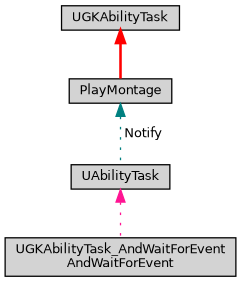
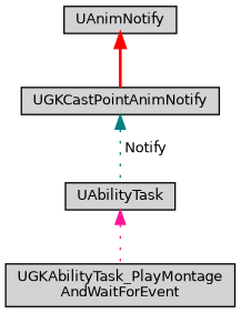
  digraph {
    node [color=black fillcolor=lightgrey fontname=Helvetica fontsize=10 shape=record style=filled]
    edge [dir=back fontname=Helvetica fontsize=10 labelfontname=Helvetica labelfontsize=10 style=dotted]
-   n1 [fontcolor=black height=0.2 label="UGKAbilityTask_AndWaitForEvent\lAndWaitForEvent" width=0.4]
+   n1 [fontcolor=black height=0.2 label="UGKAbilityTask_PlayMontage\lAndWaitForEvent" width=0.4]
    n2 [height=0.2 label=UAbilityTask width=0.4]
-   n3 [height=0.2 label=PlayMontage width=0.4]
-   n4 [height=0.2 label=UGKAbilityTask width=0.4]
+   n3 [height=0.2 label=UGKCastPointAnimNotify width=0.4]
+   n4 [height=0.2 label=UAnimNotify width=0.4]
    n2 -> n1 [color=deeppink]
    n3 -> n2 [color=teal label=" Notify"]
    n4 -> n3 [color=red style=bold]
  }
